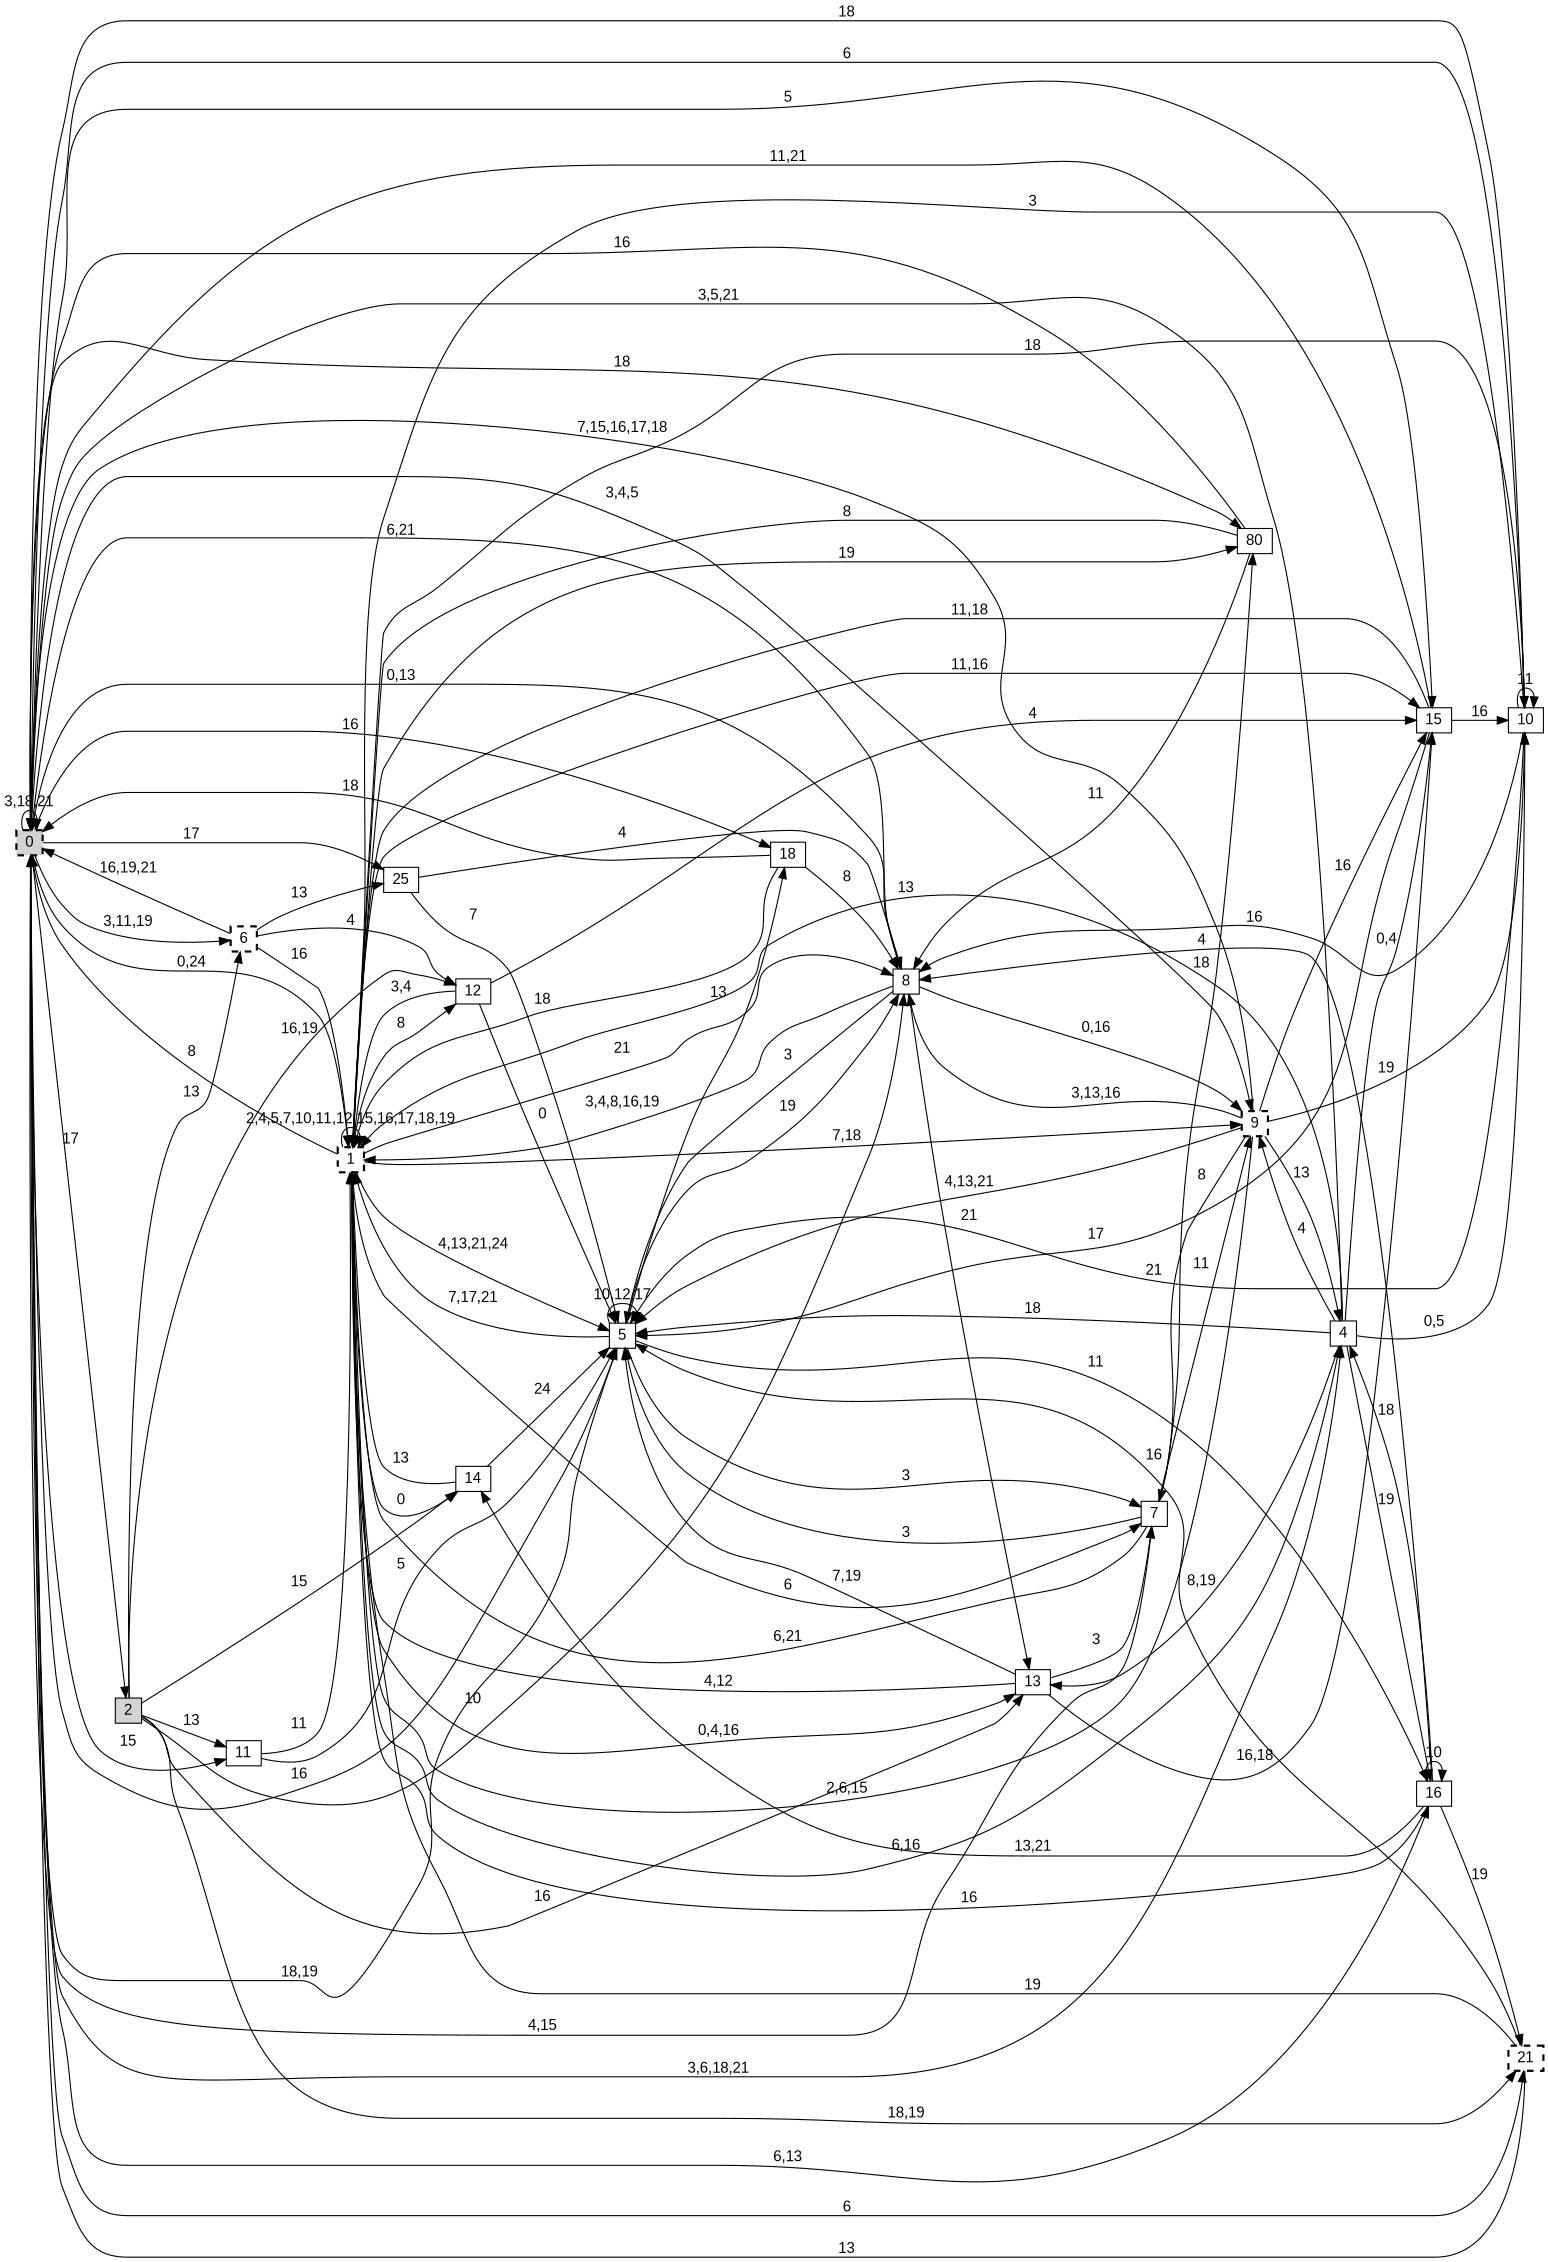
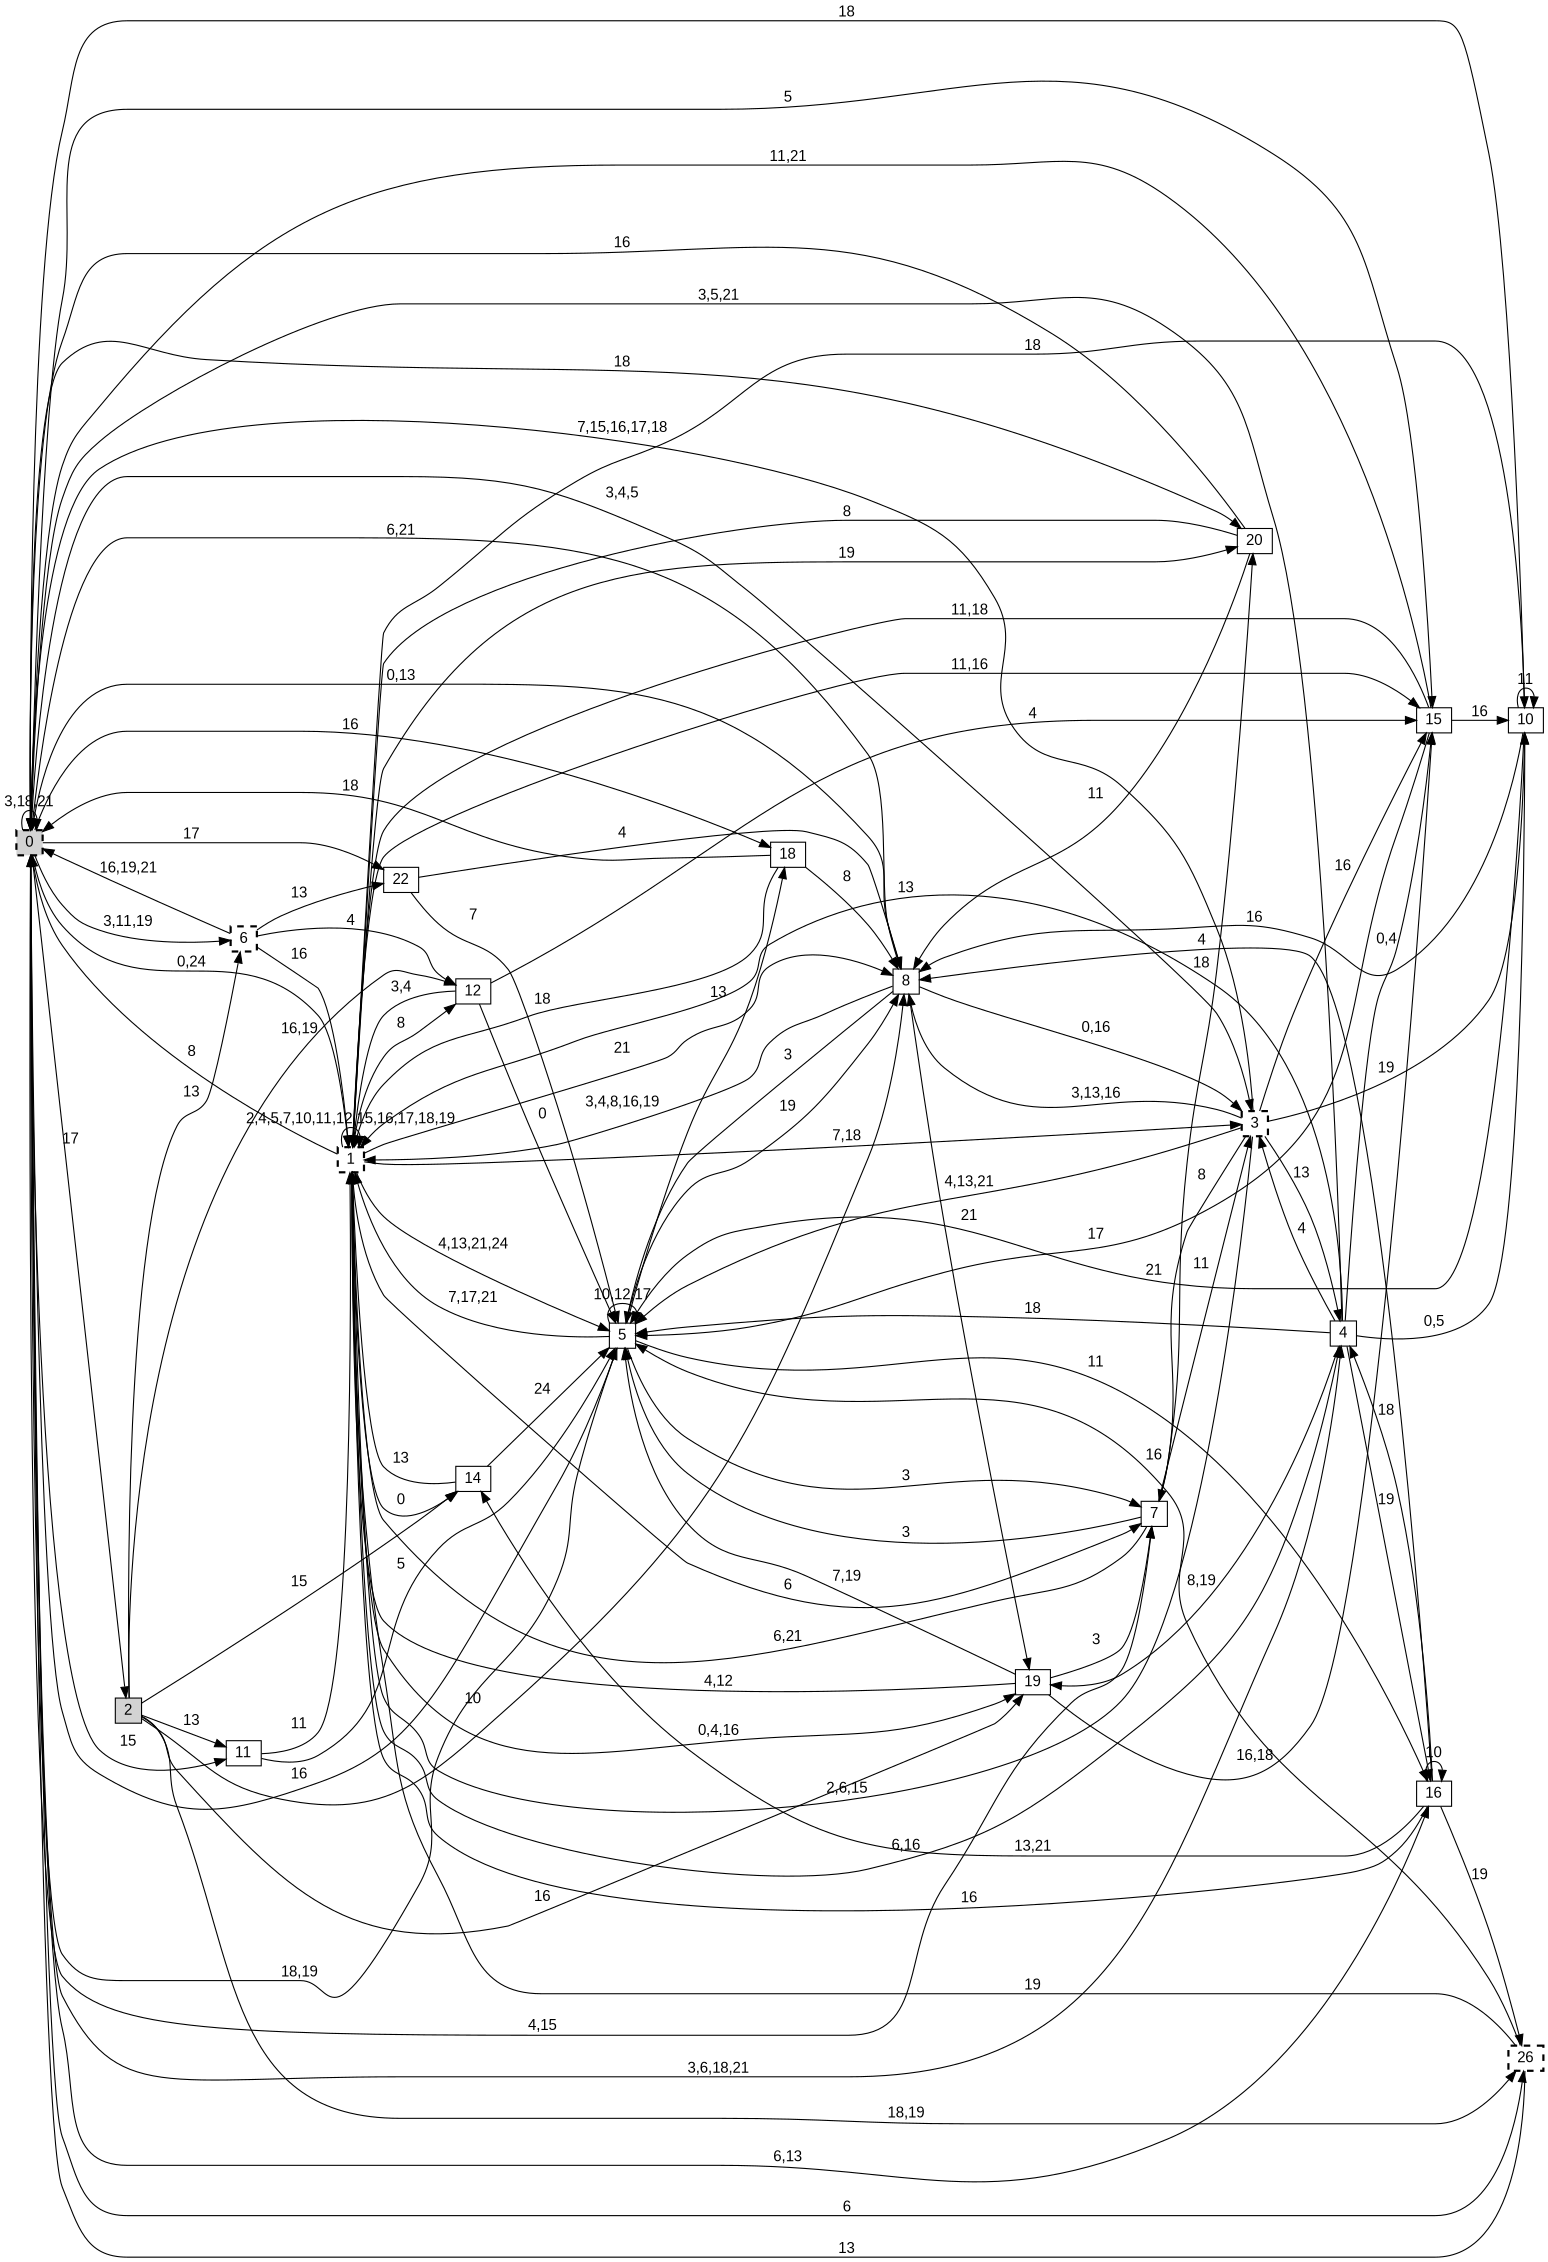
  digraph {
    fontname="Liberation Sans"
    rankdir=LR
    node [fontname="Liberation Sans" shape=box]
    edge [fontname="Liberation Sans"]
    n1 [height=0.1 label=0 style="filled,bold,dashed" width=0.1]
    n2 [height=0.1 label=1 style="bold,dashed" width=0.1]
    n3 [height=0.1 label=2 style=filled width=0.1]
-   n4 [height=0.1 label=9 style="bold,dashed" width=0.1]
+   n4 [height=0.1 label=3 style="bold,dashed" width=0.1]
    n5 [height=0.1 label=4 width=0.1]
    n6 [height=0.1 label=5 width=0.1]
    n7 [height=0.1 label=6 style="bold,dashed" width=0.1]
    n8 [height=0.1 label=7 width=0.1]
    n9 [height=0.1 label=8 width=0.1]
    n10 [height=0.1 label=10 width=0.1]
    n11 [height=0.1 label=11 width=0.1]
    n12 [height=0.1 label=15 width=0.1]
    n13 [height=0.1 label=16 width=0.1]
    n14 [height=0.1 label=18 width=0.1]
-   n15 [height=0.1 label=80 width=0.1]
-   n16 [height=0.1 label=21 style="bold,dashed" width=0.1]
-   n17 [height=0.1 label=25 width=0.1]
-   n18 [height=0.1 label=13 width=0.1]
+   n15 [height=0.1 label=20 width=0.1]
+   n16 [height=0.1 label=26 style="bold,dashed" width=0.1]
+   n17 [height=0.1 label=22 width=0.1]
+   n18 [height=0.1 label=19 width=0.1]
    n19 [height=0.1 label=12 width=0.1]
    n20 [height=0.1 label=14 width=0.1]
    n1 -> n1 [label="3,18,21"]
    n1 -> n2 [label="0,24"]
    n1 -> n3 [label=17]
    n1 -> n4 [label="3,4,5"]
    n1 -> n5 [label="3,6,18,21"]
    n1 -> n6 [label="18,19"]
    n1 -> n7 [label="3,11,19"]
    n1 -> n8 [label="4,15"]
    n1 -> n9 [label="6,21"]
-   n1 -> n10 [label=6]
    n1 -> n11 [label=15]
    n1 -> n12 [label=5]
    n1 -> n13 [label="6,13"]
    n1 -> n14 [label=16]
    n1 -> n15 [label=18]
    n1 -> n16 [label=6]
    n1 -> n17 [label=17]
    n2 -> n1 [label=8]
    n2 -> n2 [label="2,4,5,7,10,11,12,15,16,17,18,19"]
    n2 -> n4 [label="7,18"]
    n2 -> n5 [label="6,16"]
    n2 -> n6 [label="4,13,21,24"]
    n2 -> n8 [label=6]
    n2 -> n9 [label=21]
    n2 -> n10 [label=18]
    n2 -> n12 [label="11,16"]
    n2 -> n15 [label=19]
    n2 -> n18 [label="0,4,16"]
    n2 -> n19 [label=8]
    n2 -> n20 [label=0]
    n3 -> n7 [label=13]
    n3 -> n9 [label=10]
    n3 -> n11 [label=13]
    n3 -> n16 [label="18,19"]
    n3 -> n18 [label=16]
    n3 -> n19 [label="16,19"]
    n3 -> n20 [label=15]
    n4 -> n1 [label="7,15,16,17,18"]
    n4 -> n2 [label="2,6,15"]
    n4 -> n5 [label=13]
    n4 -> n6 [label="4,13,21"]
    n4 -> n8 [label=8]
    n4 -> n9 [label="3,13,16"]
    n4 -> n10 [label=19]
    n4 -> n12 [label=16]
    n5 -> n1 [label="3,5,21"]
    n5 -> n2 [label=13]
    n5 -> n4 [label=4]
    n5 -> n6 [label=18]
    n5 -> n10 [label="0,5"]
    n5 -> n12 [label="0,4"]
    n5 -> n13 [label=19]
    n5 -> n18 [label="8,19"]
    n6 -> n1 [label=16]
    n6 -> n2 [label="7,17,21"]
    n6 -> n6 [label="10,12,17"]
    n6 -> n8 [label=3]
    n6 -> n9 [label=19]
    n6 -> n13 [label=11]
    n6 -> n14 [label=13]
    n7 -> n1 [label="16,19,21"]
    n7 -> n2 [label=16]
    n7 -> n17 [label=13]
    n7 -> n19 [label=4]
    n8 -> n2 [label="6,21"]
    n8 -> n4 [label=11]
    n8 -> n6 [label=3]
    n8 -> n15 [label=18]
    n9 -> n1 [label="0,13"]
    n9 -> n2 [label="3,4,8,16,19"]
    n9 -> n4 [label="0,16"]
    n9 -> n6 [label=3]
    n9 -> n18 [label=21]
    n10 -> n1 [label=18]
-   n10 -> n2 [label=3]
    n10 -> n6 [label=21]
    n10 -> n9 [label=16]
    n10 -> n10 [label=11]
    n11 -> n2 [label=11]
    n11 -> n6 [label=5]
    n12 -> n1 [label="11,21"]
    n12 -> n2 [label="11,18"]
    n12 -> n6 [label=17]
    n12 -> n10 [label=16]
    n13 -> n2 [label=16]
    n13 -> n5 [label=18]
    n13 -> n9 [label=4]
    n13 -> n13 [label=10]
    n13 -> n16 [label=19]
    n13 -> n20 [label="13,21"]
    n14 -> n1 [label=18]
    n14 -> n2 [label=18]
    n14 -> n9 [label=8]
    n15 -> n1 [label=16]
    n15 -> n2 [label=8]
    n15 -> n9 [label=11]
    n16 -> n1 [label=13]
    n16 -> n2 [label=19]
    n16 -> n6 [label=16]
    n17 -> n6 [label=7]
    n17 -> n9 [label=4]
    n18 -> n2 [label="4,12"]
    n18 -> n6 [label="7,19"]
    n18 -> n8 [label=3]
    n18 -> n12 [label="16,18"]
    n19 -> n2 [label="3,4"]
    n19 -> n6 [label=0]
    n19 -> n12 [label=4]
    n20 -> n2 [label=13]
    n20 -> n6 [label=24]
  }
